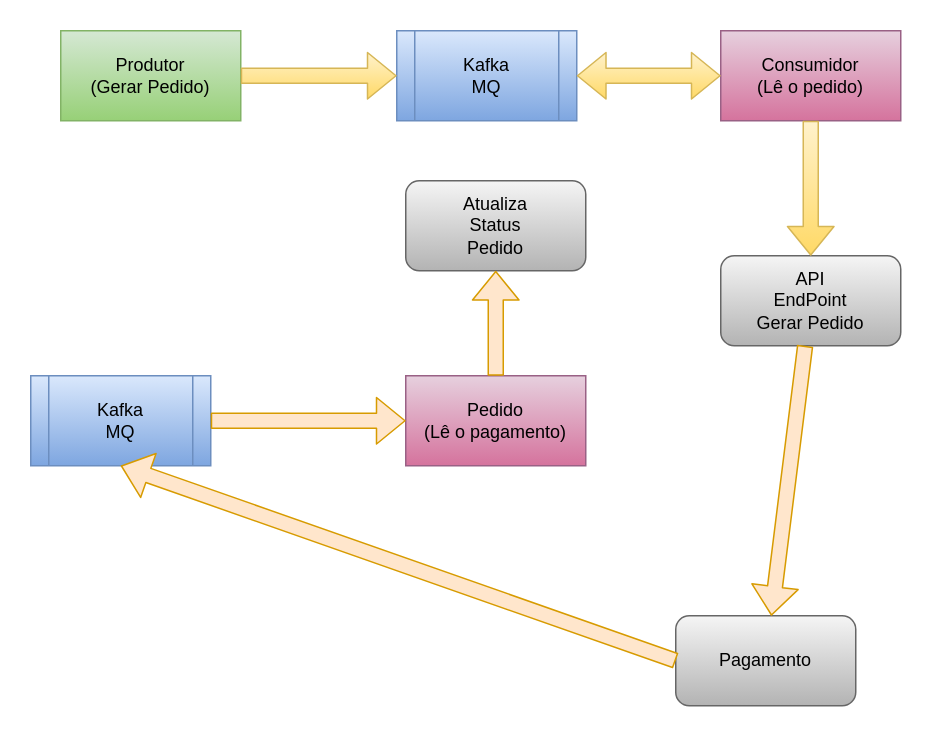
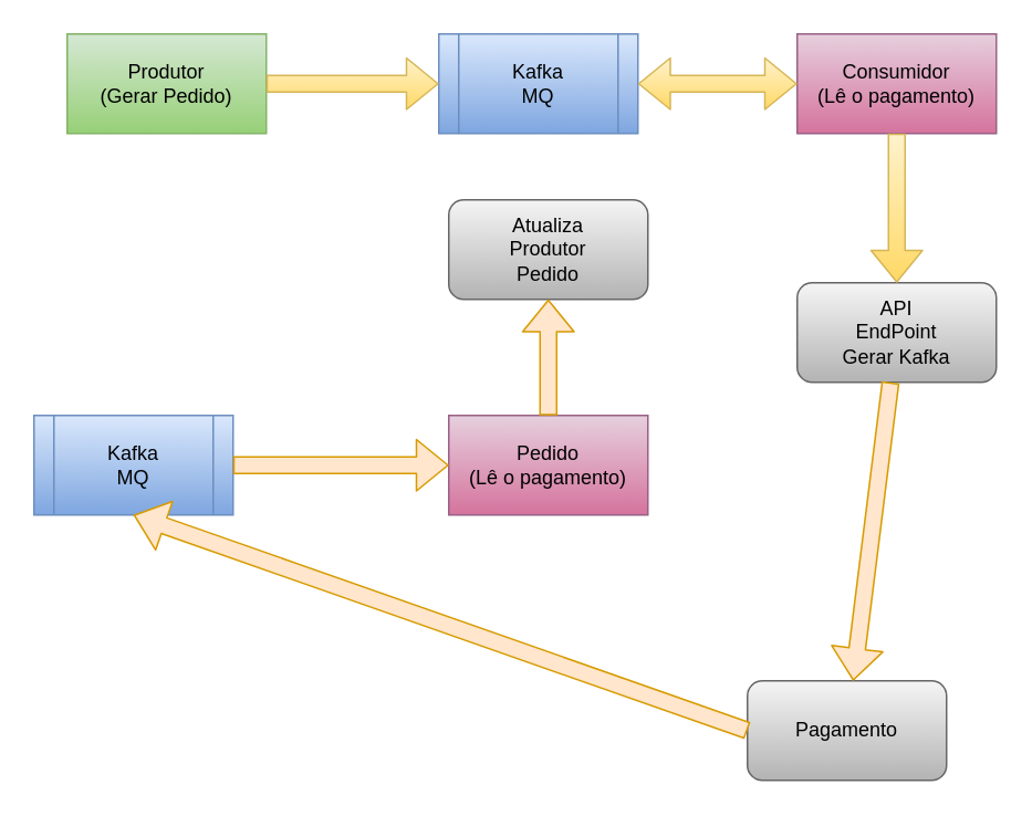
  <mxCell id="0" />
  <mxCell id="1" parent="0" />
  <mxCell id="2" value="Kafka&lt;br&gt;MQ" style="shape=process;whiteSpace=wrap;html=1;backgroundOutline=1;gradientColor=#7ea6e0;fillColor=#dae8fc;strokeColor=#6c8ebf;" parent="1" vertex="1"><mxGeometry x="264" y="20" width="120" height="60" as="geometry" /></mxCell>
  <mxCell id="3" value="Produtor&lt;br&gt;(Gerar Pedido)" style="rounded=0;whiteSpace=wrap;html=1;gradientColor=#97d077;fillColor=#d5e8d4;strokeColor=#82b366;" parent="1" vertex="1"><mxGeometry x="40" y="20" width="120" height="60" as="geometry" /></mxCell>
  <mxCell id="4" value="" style="shape=flexArrow;endArrow=classic;html=1;exitX=1;exitY=0.5;exitDx=0;exitDy=0;entryX=0;entryY=0.5;entryDx=0;entryDy=0;gradientColor=#ffd966;fillColor=#fff2cc;strokeColor=#d6b656;" parent="1" source="3" target="2" edge="1"><mxGeometry width="50" height="50" relative="1" as="geometry"><mxPoint x="300" y="250" as="sourcePoint" /><mxPoint x="350" y="200" as="targetPoint" /></mxGeometry></mxCell>
- <mxCell id="5" value="Consumidor&lt;br&gt;(Lê o pedido)" style="rounded=0;whiteSpace=wrap;html=1;gradientColor=#d5739d;fillColor=#e6d0de;strokeColor=#996185;" parent="1" vertex="1"><mxGeometry x="480" y="20" width="120" height="60" as="geometry" /></mxCell>
+ <mxCell id="5" value="Consumidor&lt;br&gt;(Lê o pagamento)" style="rounded=0;whiteSpace=wrap;html=1;gradientColor=#d5739d;fillColor=#e6d0de;strokeColor=#996185;" parent="1" vertex="1"><mxGeometry x="480" y="20" width="120" height="60" as="geometry" /></mxCell>
  <mxCell id="6" value="" style="shape=flexArrow;endArrow=classic;startArrow=classic;html=1;exitX=1;exitY=0.5;exitDx=0;exitDy=0;entryX=0;entryY=0.5;entryDx=0;entryDy=0;gradientColor=#ffd966;fillColor=#fff2cc;strokeColor=#d6b656;" parent="1" source="2" target="5" edge="1"><mxGeometry width="50" height="50" relative="1" as="geometry"><mxPoint x="300" y="240" as="sourcePoint" /><mxPoint x="350" y="190" as="targetPoint" /></mxGeometry></mxCell>
- <mxCell id="7" value="API&lt;br&gt;EndPoint&lt;br&gt;Gerar Pedido" style="rounded=1;whiteSpace=wrap;html=1;gradientColor=#b3b3b3;fillColor=#f5f5f5;strokeColor=#666666;" parent="1" vertex="1"><mxGeometry x="480" y="170" width="120" height="60" as="geometry" /></mxCell>
+ <mxCell id="7" value="API&lt;br&gt;EndPoint&lt;br&gt;Gerar Kafka" style="rounded=1;whiteSpace=wrap;html=1;gradientColor=#b3b3b3;fillColor=#f5f5f5;strokeColor=#666666;" parent="1" vertex="1"><mxGeometry x="480" y="170" width="120" height="60" as="geometry" /></mxCell>
  <mxCell id="8" value="" style="shape=flexArrow;endArrow=classic;html=1;exitX=0.5;exitY=1;exitDx=0;exitDy=0;entryX=0.5;entryY=0;entryDx=0;entryDy=0;gradientColor=#ffd966;fillColor=#fff2cc;strokeColor=#d6b656;" parent="1" source="5" target="7" edge="1"><mxGeometry width="50" height="50" relative="1" as="geometry"><mxPoint x="300" y="230" as="sourcePoint" /><mxPoint x="350" y="180" as="targetPoint" /></mxGeometry></mxCell>
  <mxCell id="9" value="Pagamento" style="rounded=1;whiteSpace=wrap;html=1;gradientColor=#b3b3b3;fillColor=#f5f5f5;strokeColor=#666666;" vertex="1" parent="1"><mxGeometry x="450" y="410" width="120" height="60" as="geometry" /></mxCell>
  <mxCell id="10" value="" style="shape=flexArrow;endArrow=classic;html=1;fillColor=#ffe6cc;strokeColor=#d79b00;" edge="1" parent="1" source="7" target="9"><mxGeometry width="50" height="50" relative="1" as="geometry"><mxPoint x="300" y="260" as="sourcePoint" /><mxPoint x="350" y="210" as="targetPoint" /></mxGeometry></mxCell>
  <mxCell id="11" value="Kafka&lt;br&gt;MQ" style="shape=process;whiteSpace=wrap;html=1;backgroundOutline=1;gradientColor=#7ea6e0;fillColor=#dae8fc;strokeColor=#6c8ebf;" vertex="1" parent="1"><mxGeometry x="20" y="250" width="120" height="60" as="geometry" /></mxCell>
  <mxCell id="12" value="Pedido&lt;br&gt;(Lê o pagamento)" style="rounded=0;whiteSpace=wrap;html=1;gradientColor=#d5739d;fillColor=#e6d0de;strokeColor=#996185;" vertex="1" parent="1"><mxGeometry x="270" y="250" width="120" height="60" as="geometry" /></mxCell>
  <mxCell id="13" value="" style="shape=flexArrow;endArrow=classic;html=1;exitX=0;exitY=0.5;exitDx=0;exitDy=0;entryX=0.5;entryY=1;entryDx=0;entryDy=0;fillColor=#ffe6cc;strokeColor=#d79b00;" edge="1" parent="1" source="9" target="11"><mxGeometry width="50" height="50" relative="1" as="geometry"><mxPoint x="300" y="260" as="sourcePoint" /><mxPoint x="350" y="210" as="targetPoint" /></mxGeometry></mxCell>
  <mxCell id="14" value="" style="shape=flexArrow;endArrow=classic;html=1;exitX=1;exitY=0.5;exitDx=0;exitDy=0;entryX=0;entryY=0.5;entryDx=0;entryDy=0;fillColor=#ffe6cc;strokeColor=#d79b00;" edge="1" parent="1" source="11" target="12"><mxGeometry width="50" height="50" relative="1" as="geometry"><mxPoint x="300" y="260" as="sourcePoint" /><mxPoint x="350" y="210" as="targetPoint" /></mxGeometry></mxCell>
- <mxCell id="15" value="Atualiza&lt;br&gt;Status&lt;br&gt;Pedido" style="rounded=1;whiteSpace=wrap;html=1;gradientColor=#b3b3b3;fillColor=#f5f5f5;strokeColor=#666666;" vertex="1" parent="1"><mxGeometry x="270" y="120" width="120" height="60" as="geometry" /></mxCell>
+ <mxCell id="15" value="Atualiza&lt;br&gt;Produtor&lt;br&gt;Pedido" style="rounded=1;whiteSpace=wrap;html=1;gradientColor=#b3b3b3;fillColor=#f5f5f5;strokeColor=#666666;" vertex="1" parent="1"><mxGeometry x="270" y="120" width="120" height="60" as="geometry" /></mxCell>
  <mxCell id="16" value="" style="shape=flexArrow;endArrow=classic;html=1;exitX=0.5;exitY=0;exitDx=0;exitDy=0;fillColor=#ffe6cc;strokeColor=#d79b00;" edge="1" parent="1" source="12" target="15"><mxGeometry width="50" height="50" relative="1" as="geometry"><mxPoint x="300" y="250" as="sourcePoint" /><mxPoint x="350" y="200" as="targetPoint" /></mxGeometry></mxCell>
